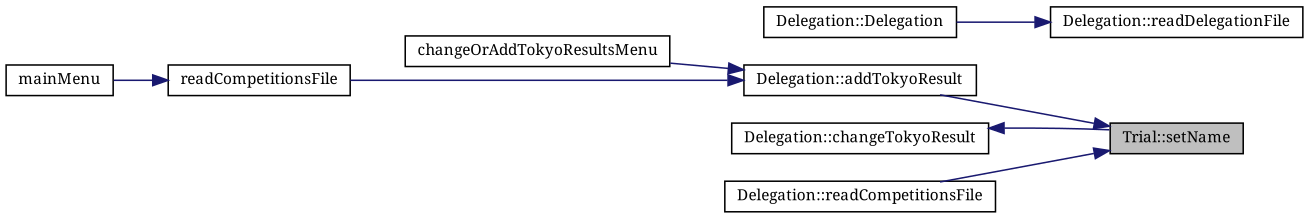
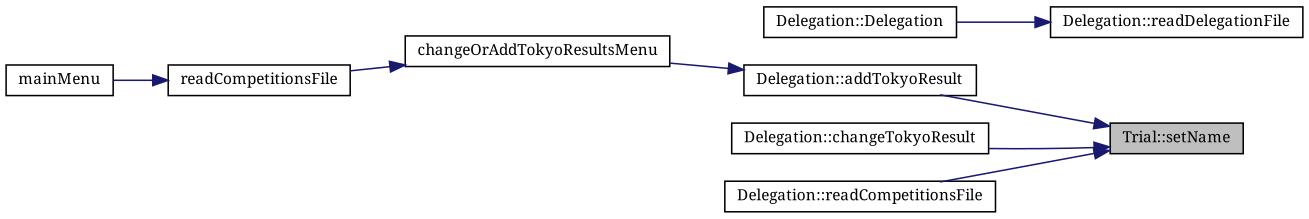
  digraph {
    fontname="Noto Serif"
    rankdir=RL
    node [color=black fillcolor=white fontname="Noto Serif" fontsize=10 shape=record style=filled]
    edge [color=midnightblue dir=back fontname="Noto Serif" fontsize=10 labelfontname=Helvetica labelfontsize=10 style=solid]
    n1 [fillcolor=grey75 fontcolor=black height=0.2 label="Trial::setName" width=0.4]
    n2 [height=0.2 label="Delegation::addTokyoResult" width=0.4]
    n3 [height=0.2 label="Delegation::changeTokyoResult" width=0.4]
    n4 [height=0.2 label="Delegation::readCompetitionsFile" width=0.4]
    n5 [height=0.2 label=changeOrAddTokyoResultsMenu width=0.4]
    n6 [height=0.2 label=readCompetitionsFile width=0.4]
    n7 [height=0.2 label=mainMenu width=0.4]
    n8 [height=0.2 label="Delegation::Delegation" width=0.4]
    n9 [height=0.2 label="Delegation::readDelegationFile" width=0.4]
    n1 -> n2
-   n3 -> n1
+   n1 -> n3
    n1 -> n4
    n2 -> n5
-   n2 -> n6
+   n5 -> n6
    n6 -> n7
    n9 -> n8
  }
